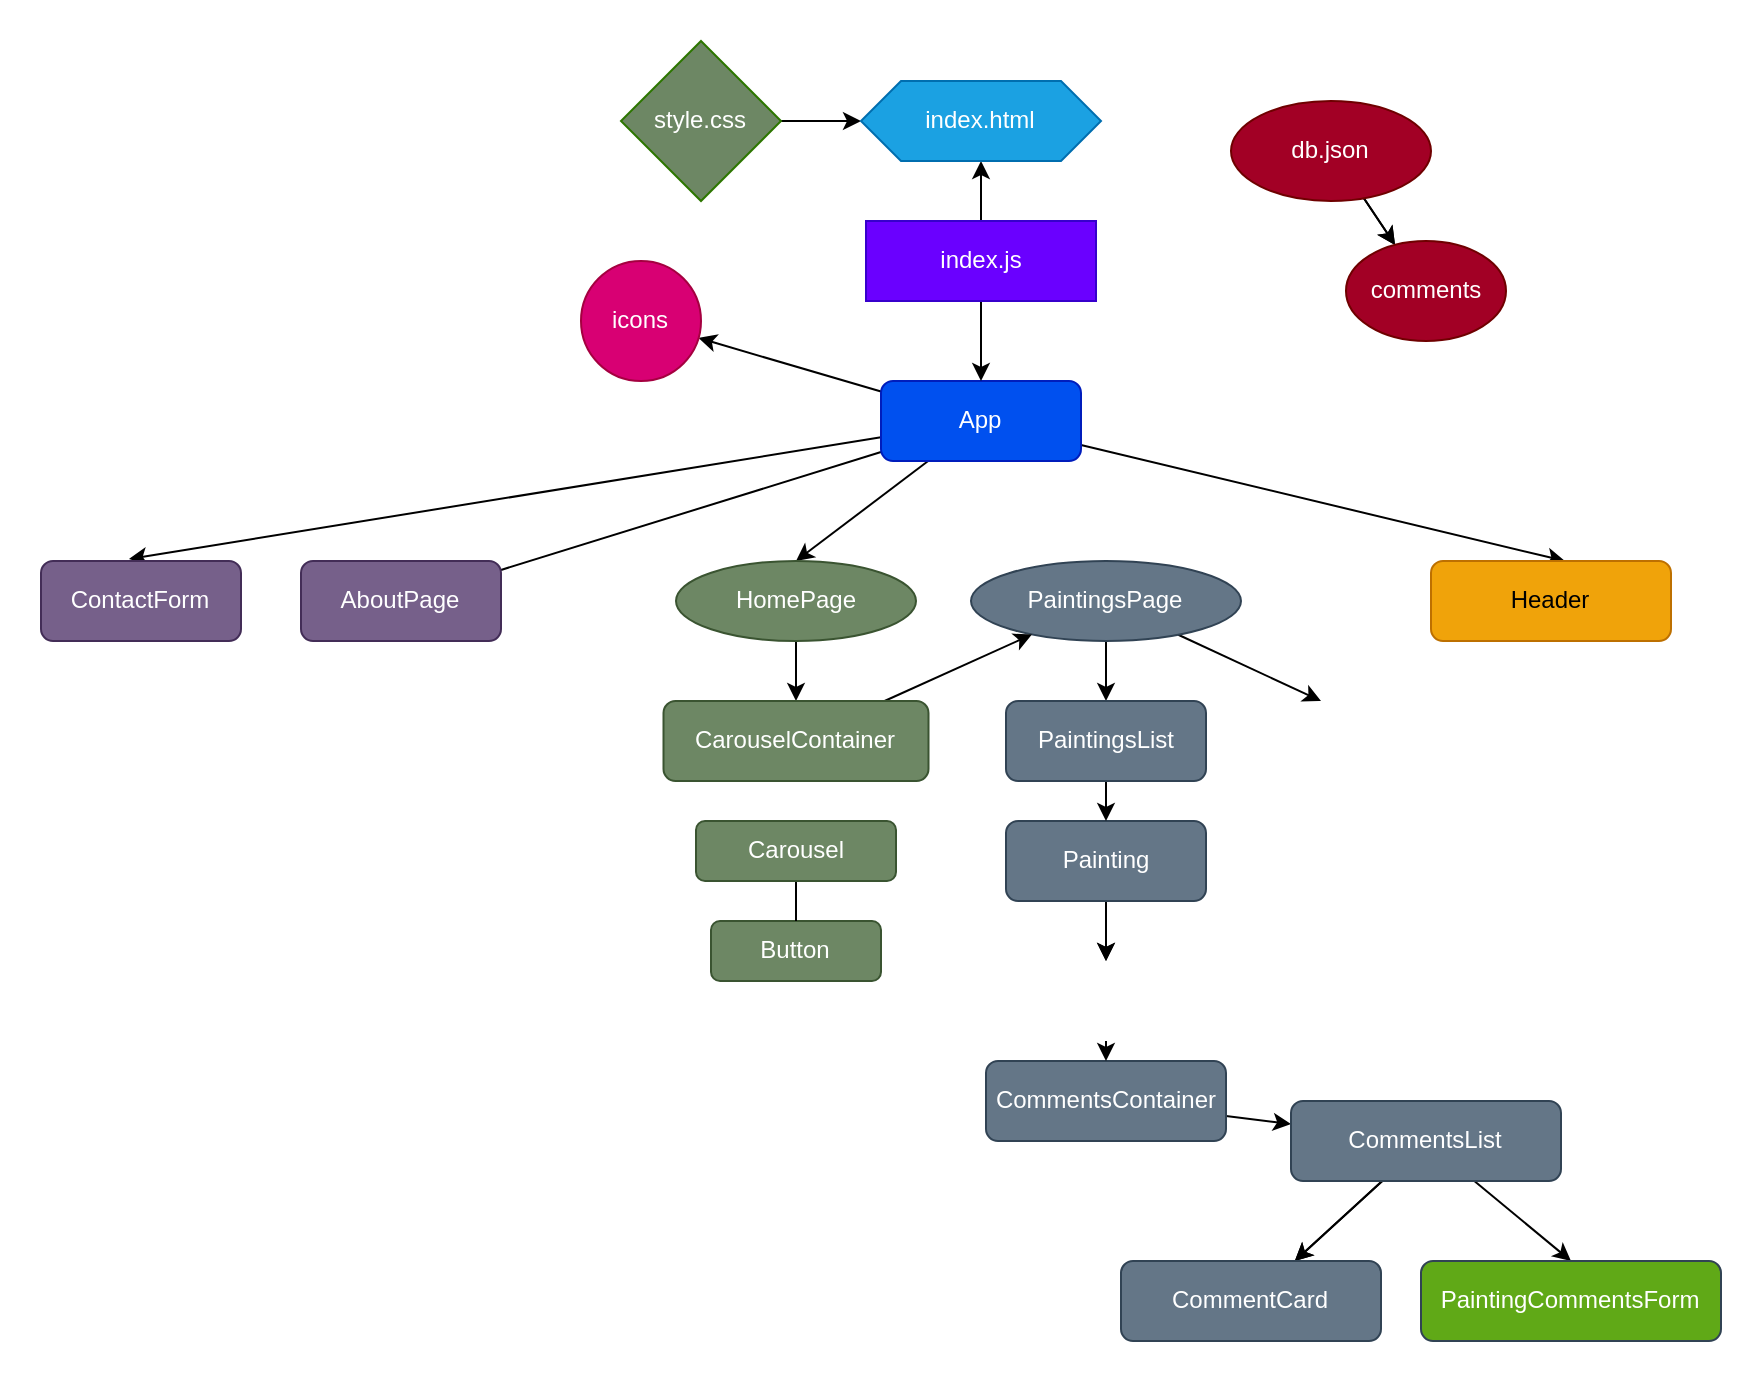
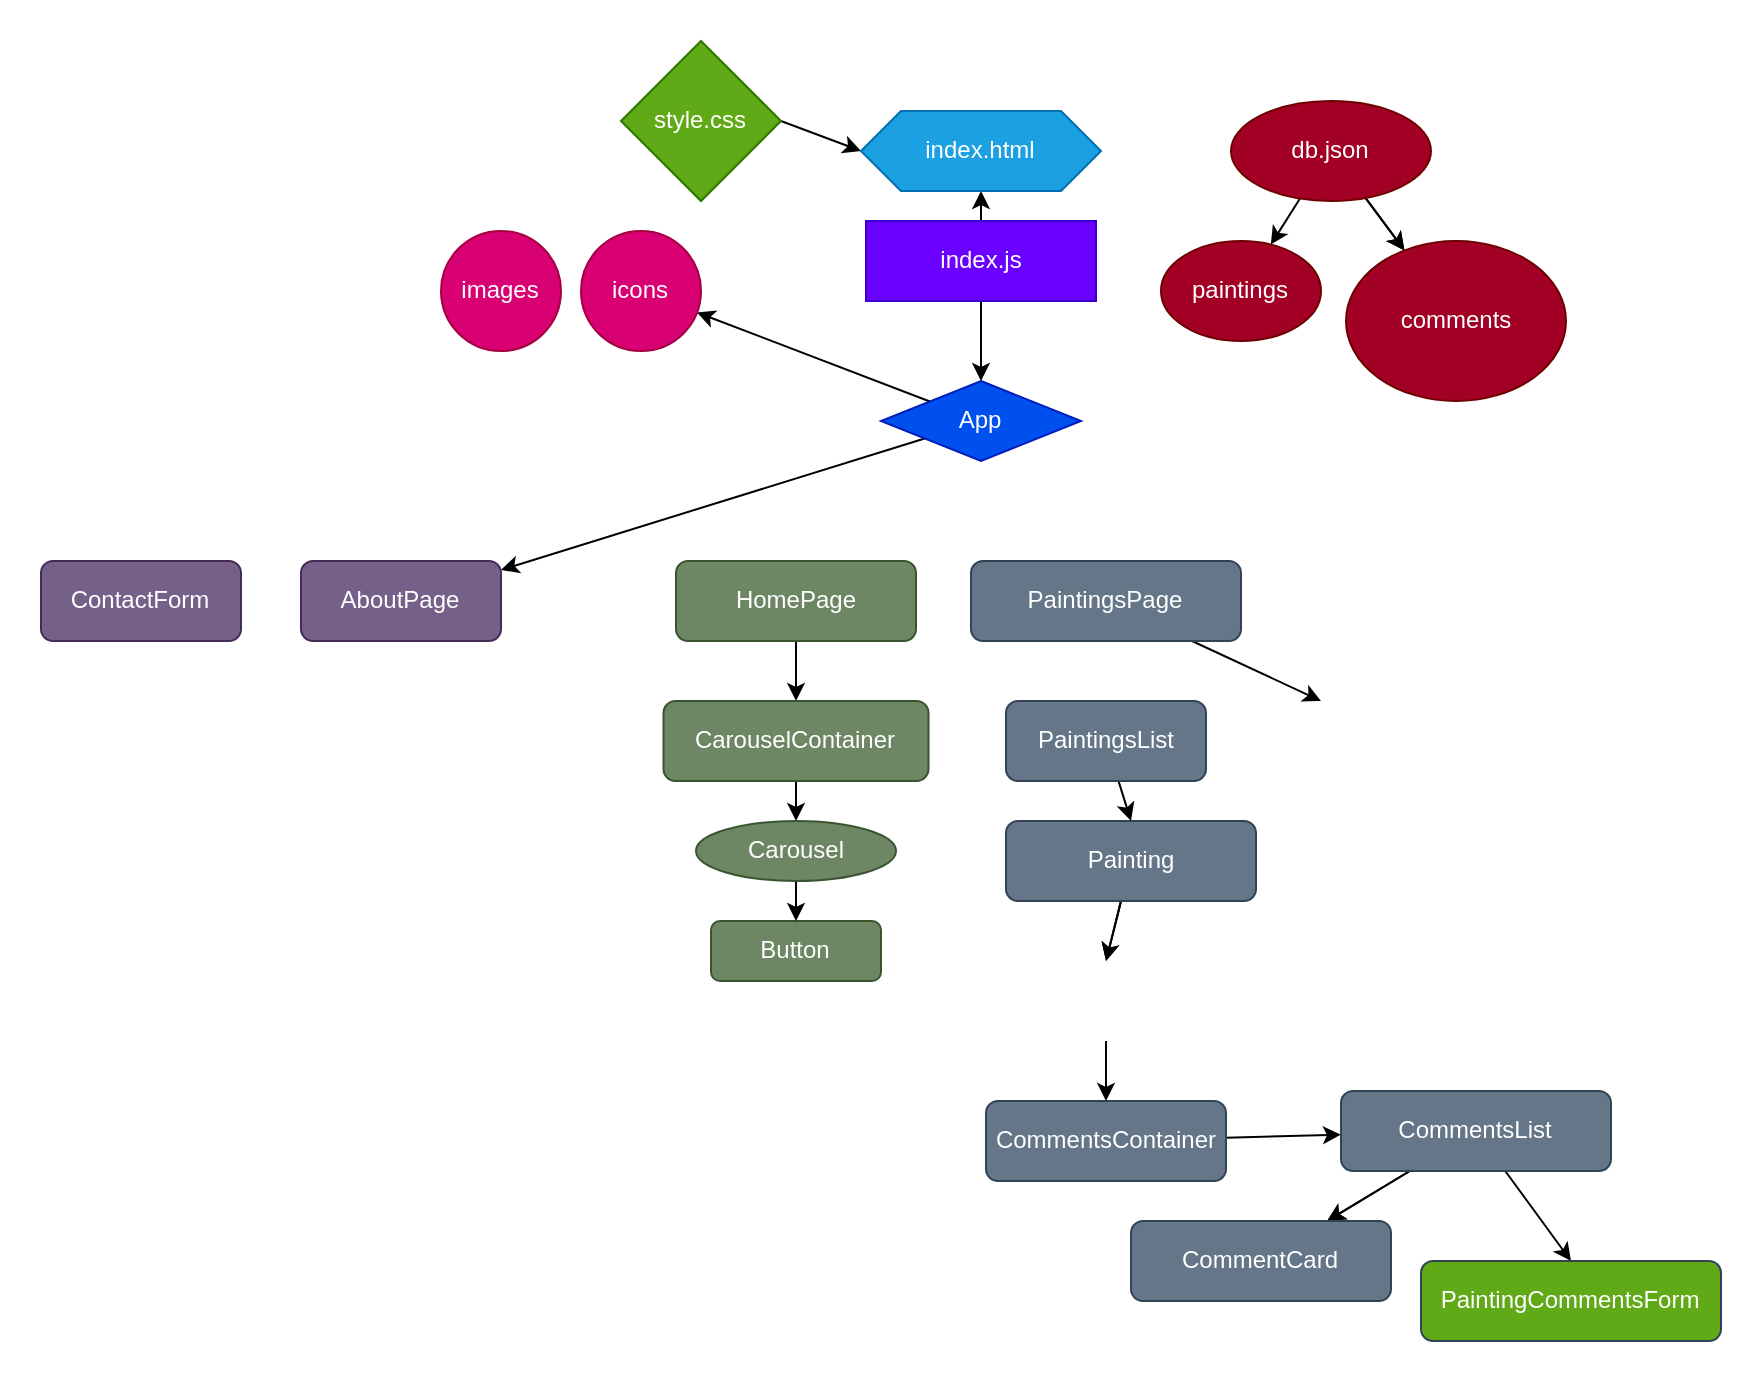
  <mxCell id="0" />
  <mxCell id="1" parent="0" />
  <mxCell id="2" style="edgeStyle=none;html=1;rounded=1;" parent="1" source="7" target="46" edge="1"><mxGeometry relative="1" as="geometry" /></mxCell>
- <mxCell id="3" style="edgeStyle=none;html=1;entryX=0.558;entryY=0;entryDx=0;entryDy=0;entryPerimeter=0;rounded=1;" parent="1" source="7" target="14" edge="1"><mxGeometry relative="1" as="geometry" /></mxCell>
- <mxCell id="4" style="edgeStyle=none;html=1;entryX=0.5;entryY=0;entryDx=0;entryDy=0;rounded=1;" parent="1" source="7" target="16" edge="1"><mxGeometry relative="1" as="geometry" /></mxCell>
- <mxCell id="5" value="" style="edgeStyle=none;html=1;rounded=1;endArrow=none;" parent="1" source="7" target="29" edge="1"><mxGeometry relative="1" as="geometry" /></mxCell>
- <mxCell id="6" style="edgeStyle=none;html=1;entryX=0.44;entryY=-0.025;entryDx=0;entryDy=0;entryPerimeter=0;" edge="1" parent="1" source="7" target="30"><mxGeometry relative="1" as="geometry" /></mxCell>
- <mxCell id="7" value="App" style="rounded=1;whiteSpace=wrap;html=1;fillColor=#0050ef;strokeColor=#001DBC;fontColor=#ffffff;" parent="1" vertex="1"><mxGeometry x="440" y="190" width="100" height="40" as="geometry" /></mxCell>
+ <mxCell id="5" value="" style="edgeStyle=none;html=1;rounded=1;" parent="1" source="7" target="29" edge="1"><mxGeometry relative="1" as="geometry" /></mxCell>
+ <mxCell id="7" value="App" style="rhombus;whiteSpace=wrap;html=1;fillColor=#0050ef;strokeColor=#001DBC;fontColor=#ffffff;" parent="1" vertex="1"><mxGeometry x="440" y="190" width="100" height="40" as="geometry" /></mxCell>
  <mxCell id="8" style="edgeStyle=none;html=1;entryX=0.5;entryY=0;entryDx=0;entryDy=0;rounded=1;" parent="1" source="10" edge="1"><mxGeometry relative="1" as="geometry"><mxPoint x="660" y="350" as="targetPoint" /></mxGeometry></mxCell>
- <mxCell id="9" value="" style="edgeStyle=none;html=1;" parent="1" source="10" target="48" edge="1"><mxGeometry relative="1" as="geometry" /></mxCell>
- <mxCell id="10" value="PaintingsPage" style="ellipse;whiteSpace=wrap;html=1;fillColor=#647687;fontColor=#ffffff;strokeColor=#314354;" parent="1" vertex="1"><mxGeometry x="485" y="280" width="135" height="40" as="geometry" /></mxCell>
+ <mxCell id="10" value="PaintingsPage" style="rounded=1;whiteSpace=wrap;html=1;fillColor=#647687;fontColor=#ffffff;strokeColor=#314354;" parent="1" vertex="1"><mxGeometry x="485" y="280" width="135" height="40" as="geometry" /></mxCell>
  <mxCell id="11" value="" style="edgeStyle=none;html=1;rounded=1;" parent="1" source="13" edge="1"><mxGeometry relative="1" as="geometry"><mxPoint x="552.5" y="480" as="targetPoint" /></mxGeometry></mxCell>
  <mxCell id="12" value="" style="edgeStyle=none;html=1;" edge="1" parent="1" source="13"><mxGeometry relative="1" as="geometry"><mxPoint x="552.5" y="480" as="targetPoint" /></mxGeometry></mxCell>
- <mxCell id="13" value="Painting" style="rounded=1;whiteSpace=wrap;html=1;fillColor=#647687;fontColor=#ffffff;strokeColor=#314354;" parent="1" vertex="1"><mxGeometry x="502.5" y="410" width="100" height="40" as="geometry" /></mxCell>
- <mxCell id="14" value="Header" style="rounded=1;whiteSpace=wrap;html=1;fillColor=#f0a30a;fontColor=#000000;strokeColor=#BD7000;" parent="1" vertex="1"><mxGeometry x="715" y="280" width="120" height="40" as="geometry" /></mxCell>
+ <mxCell id="13" value="Painting" style="rounded=1;whiteSpace=wrap;html=1;fillColor=#647687;fontColor=#ffffff;strokeColor=#314354;" parent="1" vertex="1"><mxGeometry x="502.5" y="410" width="125" height="40" as="geometry" /></mxCell>
  <mxCell id="15" value="" style="edgeStyle=none;html=1;rounded=1;" parent="1" source="16" target="25" edge="1"><mxGeometry relative="1" as="geometry" /></mxCell>
- <mxCell id="16" value="HomePage" style="ellipse;whiteSpace=wrap;html=1;fillColor=#6d8764;fontColor=#ffffff;strokeColor=#3A5431;" parent="1" vertex="1"><mxGeometry x="337.5" y="280" width="120" height="40" as="geometry" /></mxCell>
+ <mxCell id="16" value="HomePage" style="rounded=1;whiteSpace=wrap;html=1;fillColor=#6d8764;fontColor=#ffffff;strokeColor=#3A5431;" parent="1" vertex="1"><mxGeometry x="337.5" y="280" width="120" height="40" as="geometry" /></mxCell>
  <mxCell id="17" value="" style="edgeStyle=none;html=1;rounded=1;" parent="1" source="18" target="22" edge="1"><mxGeometry relative="1" as="geometry" /></mxCell>
- <mxCell id="18" value="CommentsContainer" style="whiteSpace=wrap;html=1;rounded=1;fillColor=#647687;fontColor=#ffffff;strokeColor=#314354;" parent="1" vertex="1"><mxGeometry x="492.5" y="530" width="120" height="40" as="geometry" /></mxCell>
+ <mxCell id="18" value="CommentsContainer" style="whiteSpace=wrap;html=1;rounded=1;fillColor=#647687;fontColor=#ffffff;strokeColor=#314354;" parent="1" vertex="1"><mxGeometry x="492.5" y="550" width="120" height="40" as="geometry" /></mxCell>
  <mxCell id="19" value="" style="edgeStyle=none;html=1;rounded=1;" parent="1" source="22" target="32" edge="1"><mxGeometry relative="1" as="geometry" /></mxCell>
  <mxCell id="20" value="" style="edgeStyle=none;html=1;rounded=1;" parent="1" source="22" target="32" edge="1"><mxGeometry relative="1" as="geometry" /></mxCell>
  <mxCell id="21" style="edgeStyle=none;html=1;entryX=0.5;entryY=0;entryDx=0;entryDy=0;rounded=1;" parent="1" source="22" target="23" edge="1"><mxGeometry relative="1" as="geometry" /></mxCell>
- <mxCell id="22" value="CommentsList" style="whiteSpace=wrap;html=1;rounded=1;fillColor=#647687;fontColor=#ffffff;strokeColor=#314354;" parent="1" vertex="1"><mxGeometry x="645" y="550" width="135" height="40" as="geometry" /></mxCell>
+ <mxCell id="22" value="CommentsList" style="whiteSpace=wrap;html=1;rounded=1;fillColor=#647687;fontColor=#ffffff;strokeColor=#314354;" parent="1" vertex="1"><mxGeometry x="670" y="545" width="135" height="40" as="geometry" /></mxCell>
  <mxCell id="23" value="PaintingCommentsForm" style="whiteSpace=wrap;html=1;rounded=1;fillColor=#60a917;fontColor=#ffffff;strokeColor=#314354;" parent="1" vertex="1"><mxGeometry x="710" y="630" width="150" height="40" as="geometry" /></mxCell>
- <mxCell id="24" value="" style="edgeStyle=none;html=1;rounded=1;" parent="1" source="25" target="10" edge="1"><mxGeometry relative="1" as="geometry" /></mxCell>
+ <mxCell id="24" value="" style="edgeStyle=none;html=1;rounded=1;" parent="1" source="25" target="28" edge="1"><mxGeometry relative="1" as="geometry" /></mxCell>
  <mxCell id="25" value="CarouselContainer" style="whiteSpace=wrap;html=1;rounded=1;fillColor=#6d8764;fontColor=#ffffff;strokeColor=#3A5431;" parent="1" vertex="1"><mxGeometry x="331.25" y="350" width="132.5" height="40" as="geometry" /></mxCell>
  <mxCell id="26" value="Button" style="whiteSpace=wrap;html=1;rounded=1;fillColor=#6d8764;fontColor=#ffffff;strokeColor=#3A5431;" parent="1" vertex="1"><mxGeometry x="355" y="460" width="85" height="30" as="geometry" /></mxCell>
- <mxCell id="27" value="" style="edgeStyle=none;html=1;rounded=1;endArrow=none;" parent="1" source="28" target="26" edge="1"><mxGeometry relative="1" as="geometry" /></mxCell>
- <mxCell id="28" value="Carousel" style="rounded=1;whiteSpace=wrap;html=1;fillColor=#6d8764;fontColor=#ffffff;strokeColor=#3A5431;" parent="1" vertex="1"><mxGeometry x="347.5" y="410" width="100" height="30" as="geometry" /></mxCell>
+ <mxCell id="27" value="" style="edgeStyle=none;html=1;rounded=1;" parent="1" source="28" target="26" edge="1"><mxGeometry relative="1" as="geometry" /></mxCell>
+ <mxCell id="28" value="Carousel" style="ellipse;whiteSpace=wrap;html=1;fillColor=#6d8764;fontColor=#ffffff;strokeColor=#3A5431;" parent="1" vertex="1"><mxGeometry x="347.5" y="410" width="100" height="30" as="geometry" /></mxCell>
  <mxCell id="29" value="AboutPage" style="rounded=1;whiteSpace=wrap;html=1;fillColor=#76608a;fontColor=#ffffff;strokeColor=#432D57;" parent="1" vertex="1"><mxGeometry x="150" y="280" width="100" height="40" as="geometry" /></mxCell>
  <mxCell id="30" value="ContactForm" style="rounded=1;whiteSpace=wrap;html=1;fillColor=#76608a;fontColor=#ffffff;strokeColor=#432D57;" parent="1" vertex="1"><mxGeometry x="20" y="280" width="100" height="40" as="geometry" /></mxCell>
  <mxCell id="31" value="" style="edgeStyle=none;html=1;rounded=1;" parent="1" target="18" edge="1"><mxGeometry relative="1" as="geometry"><mxPoint x="552.5" y="520" as="sourcePoint" /></mxGeometry></mxCell>
- <mxCell id="32" value="CommentCard" style="whiteSpace=wrap;html=1;rounded=1;fillColor=#647687;fontColor=#ffffff;strokeColor=#314354;" parent="1" vertex="1"><mxGeometry x="560" y="630" width="130" height="40" as="geometry" /></mxCell>
+ <mxCell id="32" value="CommentCard" style="whiteSpace=wrap;html=1;rounded=1;fillColor=#647687;fontColor=#ffffff;strokeColor=#314354;" parent="1" vertex="1"><mxGeometry x="565" y="610" width="130" height="40" as="geometry" /></mxCell>
  <mxCell id="33" value="" style="edgeStyle=none;html=1;" parent="1" source="36" target="40" edge="1"><mxGeometry relative="1" as="geometry" /></mxCell>
  <mxCell id="34" value="" style="edgeStyle=none;html=1;" parent="1" source="36" target="40" edge="1"><mxGeometry relative="1" as="geometry" /></mxCell>
+ <mxCell id="35" value="" style="edgeStyle=none;html=1;" parent="1" source="36" target="41" edge="1"><mxGeometry relative="1" as="geometry" /></mxCell>
  <mxCell id="36" value="db.json" style="ellipse;whiteSpace=wrap;html=1;rounded=1;fillColor=#a20025;fontColor=#ffffff;strokeColor=#6F0000;" parent="1" vertex="1"><mxGeometry x="615" y="50" width="100" height="50" as="geometry" /></mxCell>
  <mxCell id="37" value="" style="edgeStyle=none;html=1;" parent="1" source="39" target="7" edge="1"><mxGeometry relative="1" as="geometry" /></mxCell>
  <mxCell id="38" value="" style="edgeStyle=none;html=1;" parent="1" source="39" target="44" edge="1"><mxGeometry relative="1" as="geometry" /></mxCell>
  <mxCell id="39" value="index.js" style="rounded=0;whiteSpace=wrap;html=1;fillColor=#6a00ff;fontColor=#ffffff;strokeColor=#3700CC;" parent="1" vertex="1"><mxGeometry x="432.5" y="110" width="115" height="40" as="geometry" /></mxCell>
- <mxCell id="40" value="comments" style="ellipse;whiteSpace=wrap;html=1;rounded=1;fillColor=#a20025;fontColor=#ffffff;strokeColor=#6F0000;" parent="1" vertex="1"><mxGeometry x="672.5" y="120" width="80" height="50" as="geometry" /></mxCell>
+ <mxCell id="40" value="comments" style="ellipse;whiteSpace=wrap;html=1;rounded=1;fillColor=#a20025;fontColor=#ffffff;strokeColor=#6F0000;" parent="1" vertex="1"><mxGeometry x="672.5" y="120" width="110" height="80" as="geometry" /></mxCell>
+ <mxCell id="41" value="paintings" style="ellipse;whiteSpace=wrap;html=1;rounded=1;fillColor=#a20025;fontColor=#ffffff;strokeColor=#6F0000;" parent="1" vertex="1"><mxGeometry x="580" y="120" width="80" height="50" as="geometry" /></mxCell>
  <mxCell id="42" style="edgeStyle=none;html=1;exitX=1;exitY=0.5;exitDx=0;exitDy=0;entryX=0;entryY=0.5;entryDx=0;entryDy=0;" parent="1" source="43" target="44" edge="1"><mxGeometry relative="1" as="geometry" /></mxCell>
- <mxCell id="43" value="style.css" style="rhombus;whiteSpace=wrap;html=1;fillColor=#6d8764;fontColor=#ffffff;strokeColor=#2D7600;" parent="1" vertex="1"><mxGeometry x="310" y="20" width="80" height="80" as="geometry" /></mxCell>
- <mxCell id="44" value="index.html" style="shape=hexagon;perimeter=hexagonPerimeter2;whiteSpace=wrap;html=1;fixedSize=1;fillColor=#1ba1e2;fontColor=#ffffff;strokeColor=#006EAF;" parent="1" vertex="1"><mxGeometry x="430" y="40" width="120" height="40" as="geometry" /></mxCell>
- <mxCell id="46" value="icons" style="ellipse;whiteSpace=wrap;html=1;aspect=fixed;fillColor=#d80073;fontColor=#ffffff;strokeColor=#A50040;" parent="1" vertex="1"><mxGeometry x="290" y="130" width="60" height="60" as="geometry" /></mxCell>
+ <mxCell id="43" value="style.css" style="rhombus;whiteSpace=wrap;html=1;fillColor=#60a917;fontColor=#ffffff;strokeColor=#2D7600;" parent="1" vertex="1"><mxGeometry x="310" y="20" width="80" height="80" as="geometry" /></mxCell>
+ <mxCell id="44" value="index.html" style="shape=hexagon;perimeter=hexagonPerimeter2;whiteSpace=wrap;html=1;fixedSize=1;fillColor=#1ba1e2;fontColor=#ffffff;strokeColor=#006EAF;" parent="1" vertex="1"><mxGeometry x="430" y="55" width="120" height="40" as="geometry" /></mxCell>
+ <mxCell id="45" value="images" style="ellipse;whiteSpace=wrap;html=1;aspect=fixed;fillColor=#d80073;fontColor=#ffffff;strokeColor=#A50040;" parent="1" vertex="1"><mxGeometry x="220" y="115" width="60" height="60" as="geometry" /></mxCell>
+ <mxCell id="46" value="icons" style="ellipse;whiteSpace=wrap;html=1;aspect=fixed;fillColor=#d80073;fontColor=#ffffff;strokeColor=#A50040;" parent="1" vertex="1"><mxGeometry x="290" y="115" width="60" height="60" as="geometry" /></mxCell>
  <mxCell id="47" style="edgeStyle=none;html=1;entryX=0.5;entryY=0;entryDx=0;entryDy=0;" parent="1" source="48" target="13" edge="1"><mxGeometry relative="1" as="geometry" /></mxCell>
  <mxCell id="48" value="PaintingsList" style="rounded=1;whiteSpace=wrap;html=1;fillColor=#647687;fontColor=#ffffff;strokeColor=#314354;" parent="1" vertex="1"><mxGeometry x="502.5" y="350" width="100" height="40" as="geometry" /></mxCell>
